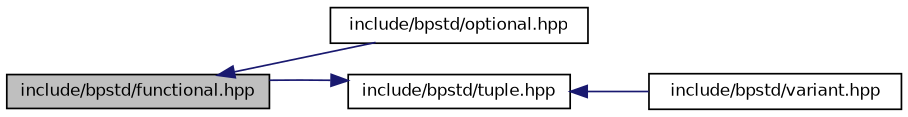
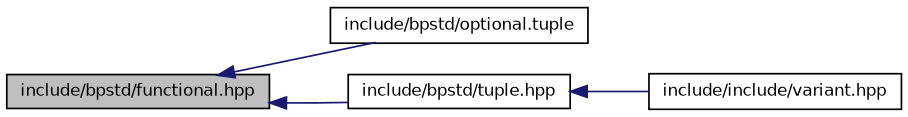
  digraph {
    rankdir=LR
    node [color=black fillcolor=white fontname=Helvetica fontsize=10 shape=record style=filled]
    edge [color=midnightblue dir=back fontname=Helvetica fontsize=10 labelfontname=Helvetica labelfontsize=10 style=solid]
    n1 [fillcolor=grey75 fontcolor=black height=0.2 label="include/bpstd/functional.hpp" width=0.4]
-   n2 [height=0.2 label="include/bpstd/optional.hpp" width=0.4]
+   n2 [height=0.2 label="include/bpstd/optional.tuple" width=0.4]
    n3 [height=0.2 label="include/bpstd/tuple.hpp" width=0.4]
-   n4 [height=0.2 label="include/bpstd/variant.hpp" width=0.4]
+   n4 [height=0.2 label="include/include/variant.hpp" width=0.4]
    n1 -> n2
-   n3 -> n1
+   n1 -> n3
    n3 -> n4
  }
